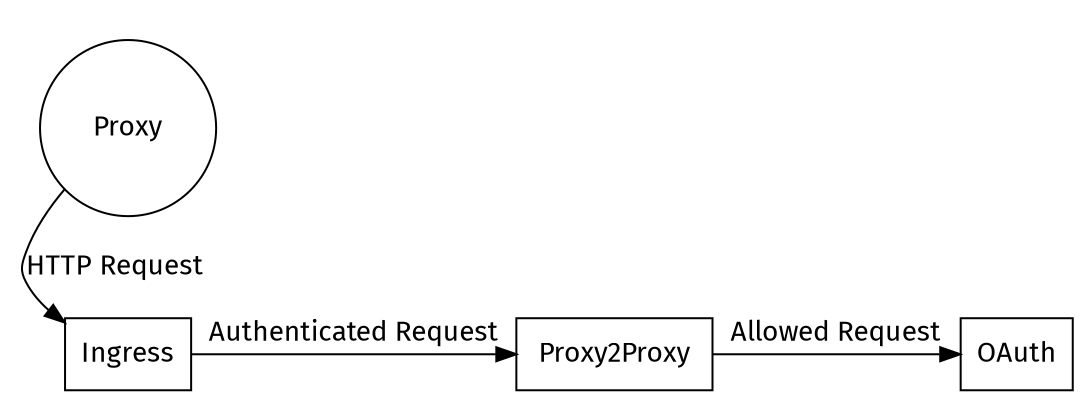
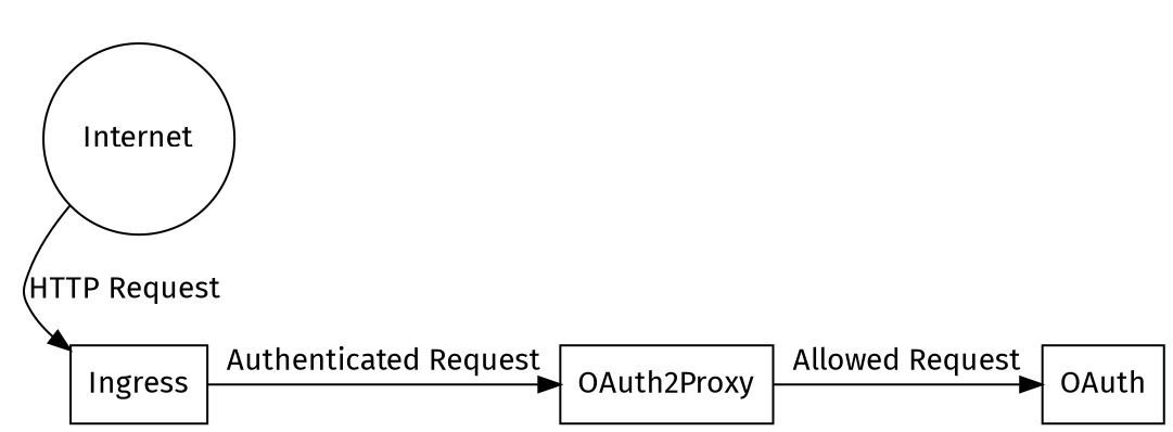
  digraph {
    fontname="Fira Sans"
    rankdir=TB
    node [fontname="Fira Sans" shape=box]
    edge [fontname="Fira Sans"]
    Ingress
-   OAuth2Proxy [label=Proxy2Proxy]
+   OAuth2Proxy
    n3 [label=OAuth]
-   n4 [label=Proxy shape=circle]
+   n4 [label=Internet shape=circle]
    subgraph sub_1 {
      rank=same
      Ingress
      OAuth2Proxy
      n3
    }
    subgraph cluster_2 {
      style=invis
      n4
    }
    subgraph cluster_3 {
      label="K8s Ingress"
    }
    subgraph cluster_4 {
      label="oauth2-proxy"
    }
    subgraph cluster_5 {
      label="Jaeger UI"
    }
    Ingress -> OAuth2Proxy [label="Authenticated Request"]
    Ingress -> OAuth2Proxy [style=invis]
    OAuth2Proxy -> n3 [label="Allowed Request"]
    OAuth2Proxy -> n3 [style=invis]
    n4 -> Ingress [label="HTTP Request"]
    n4 -> Ingress [style=invis]
  }
